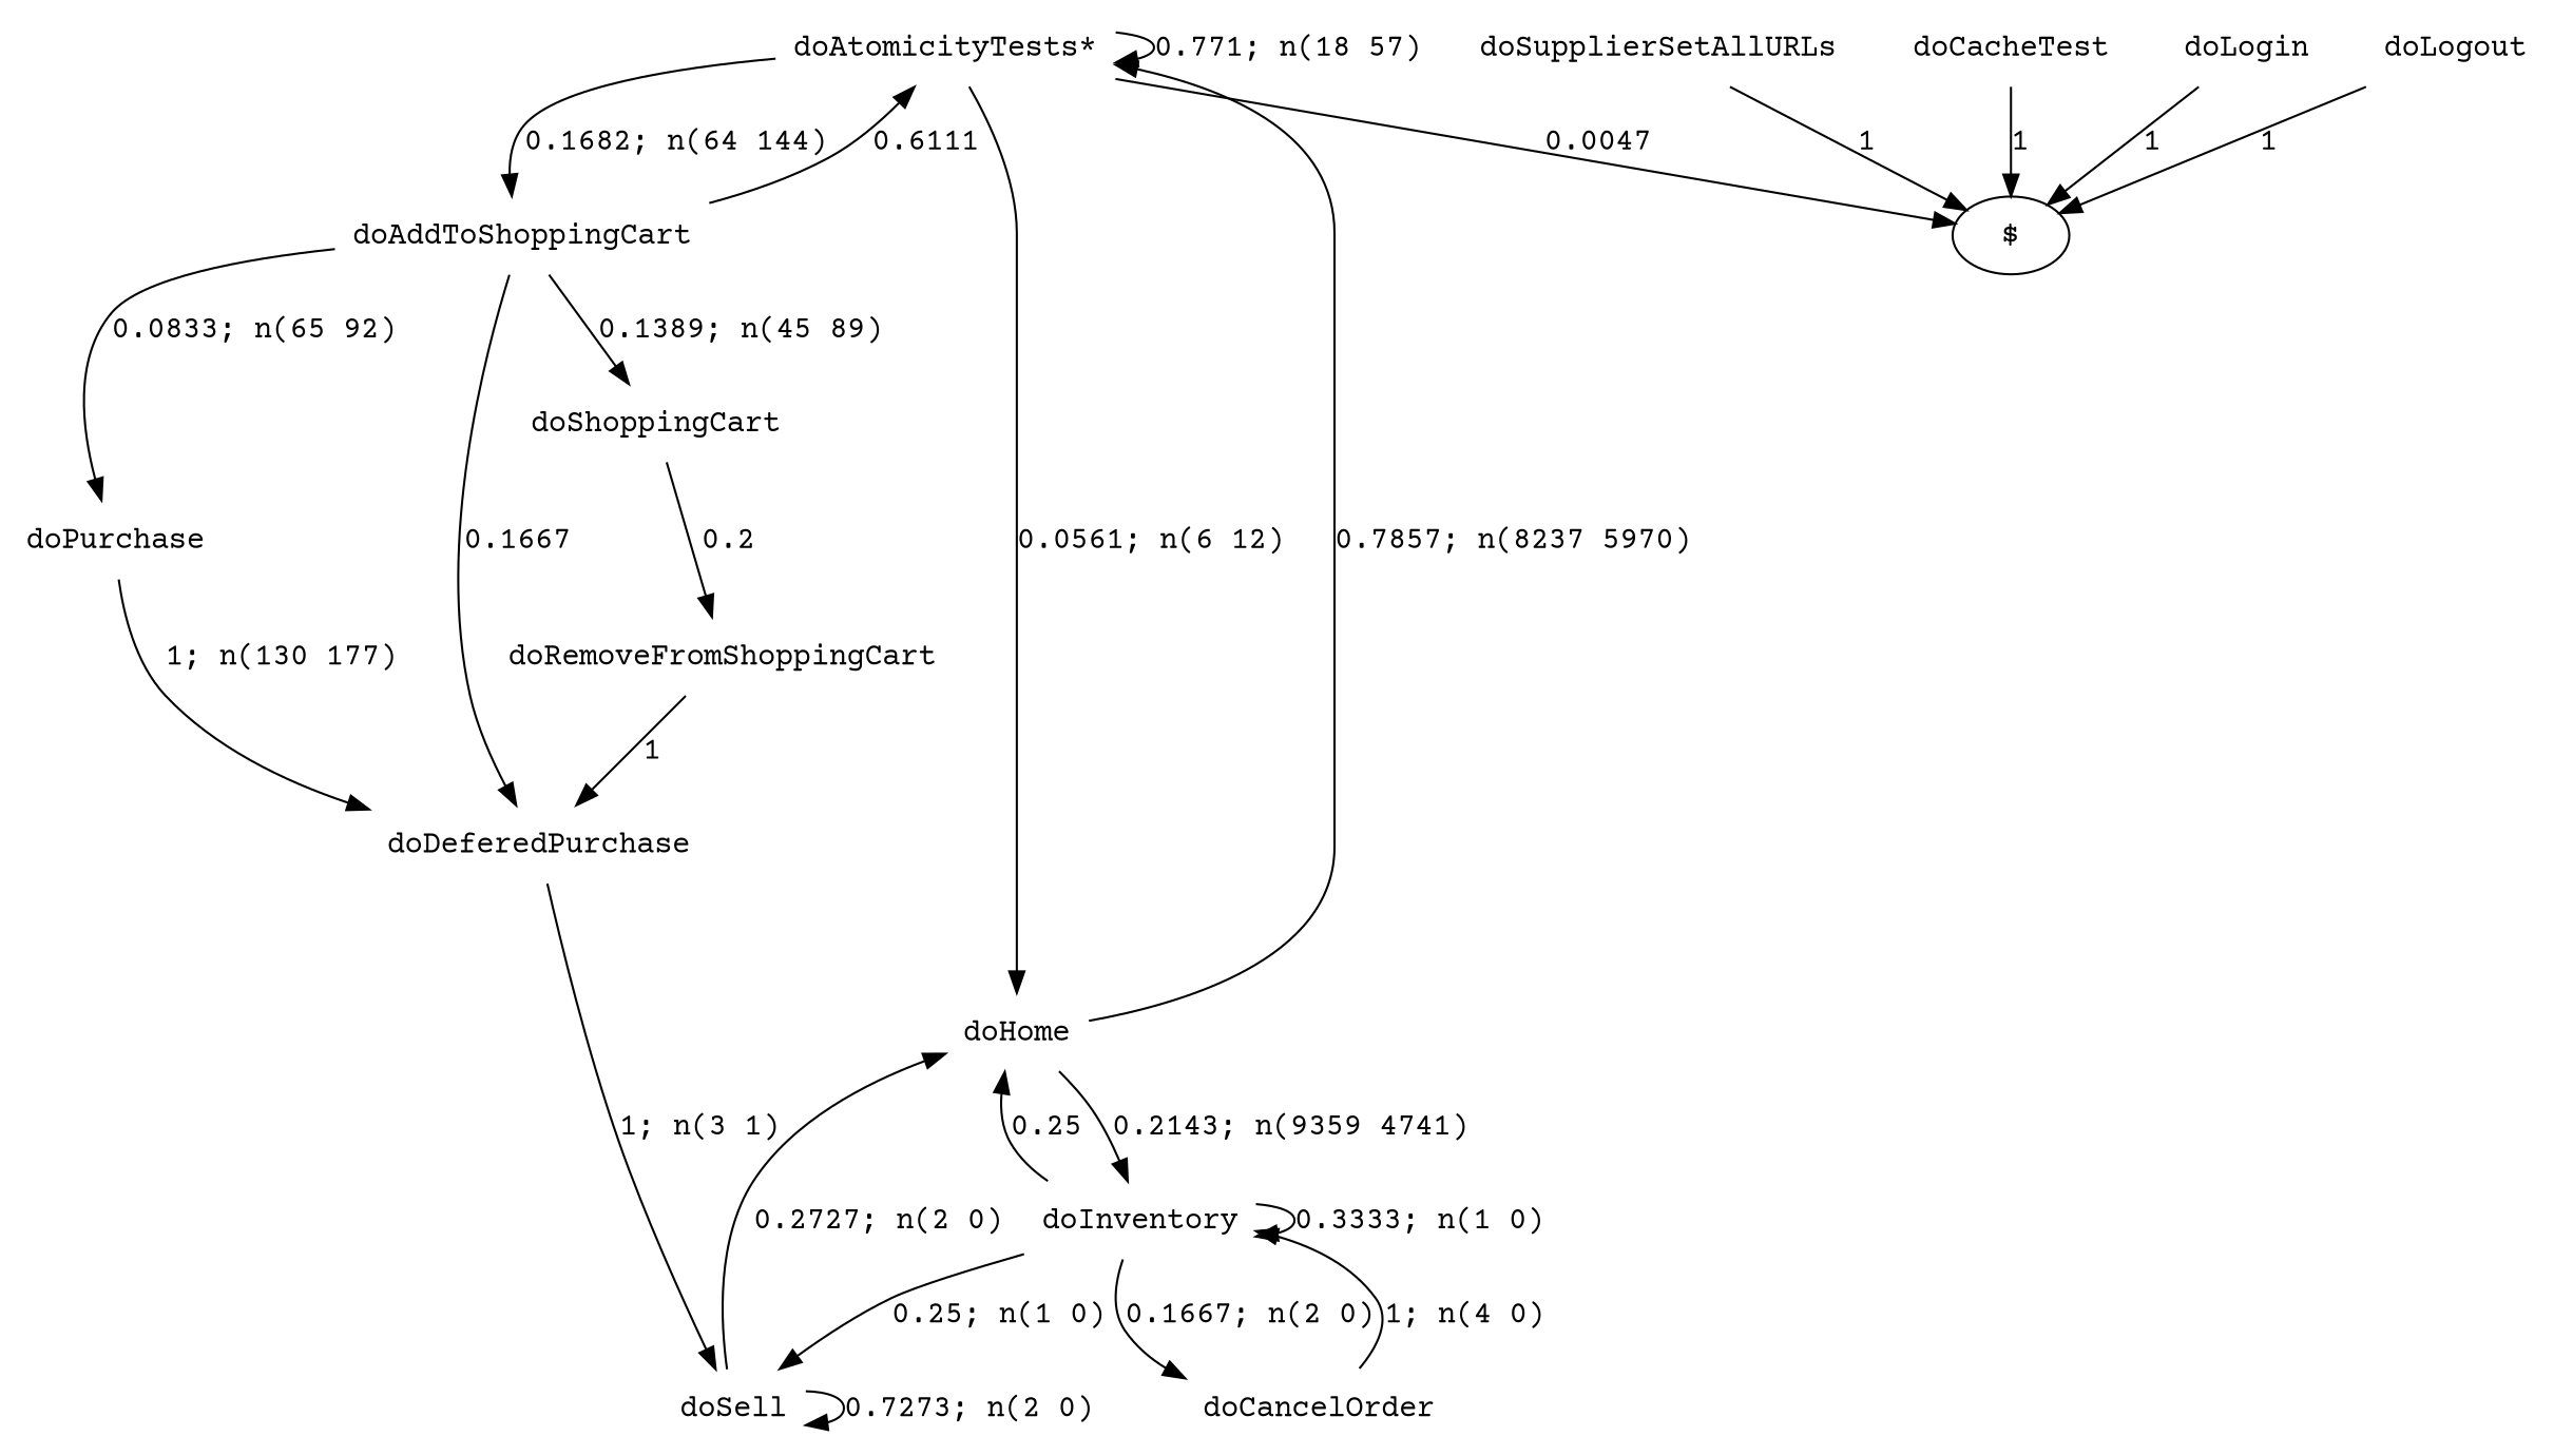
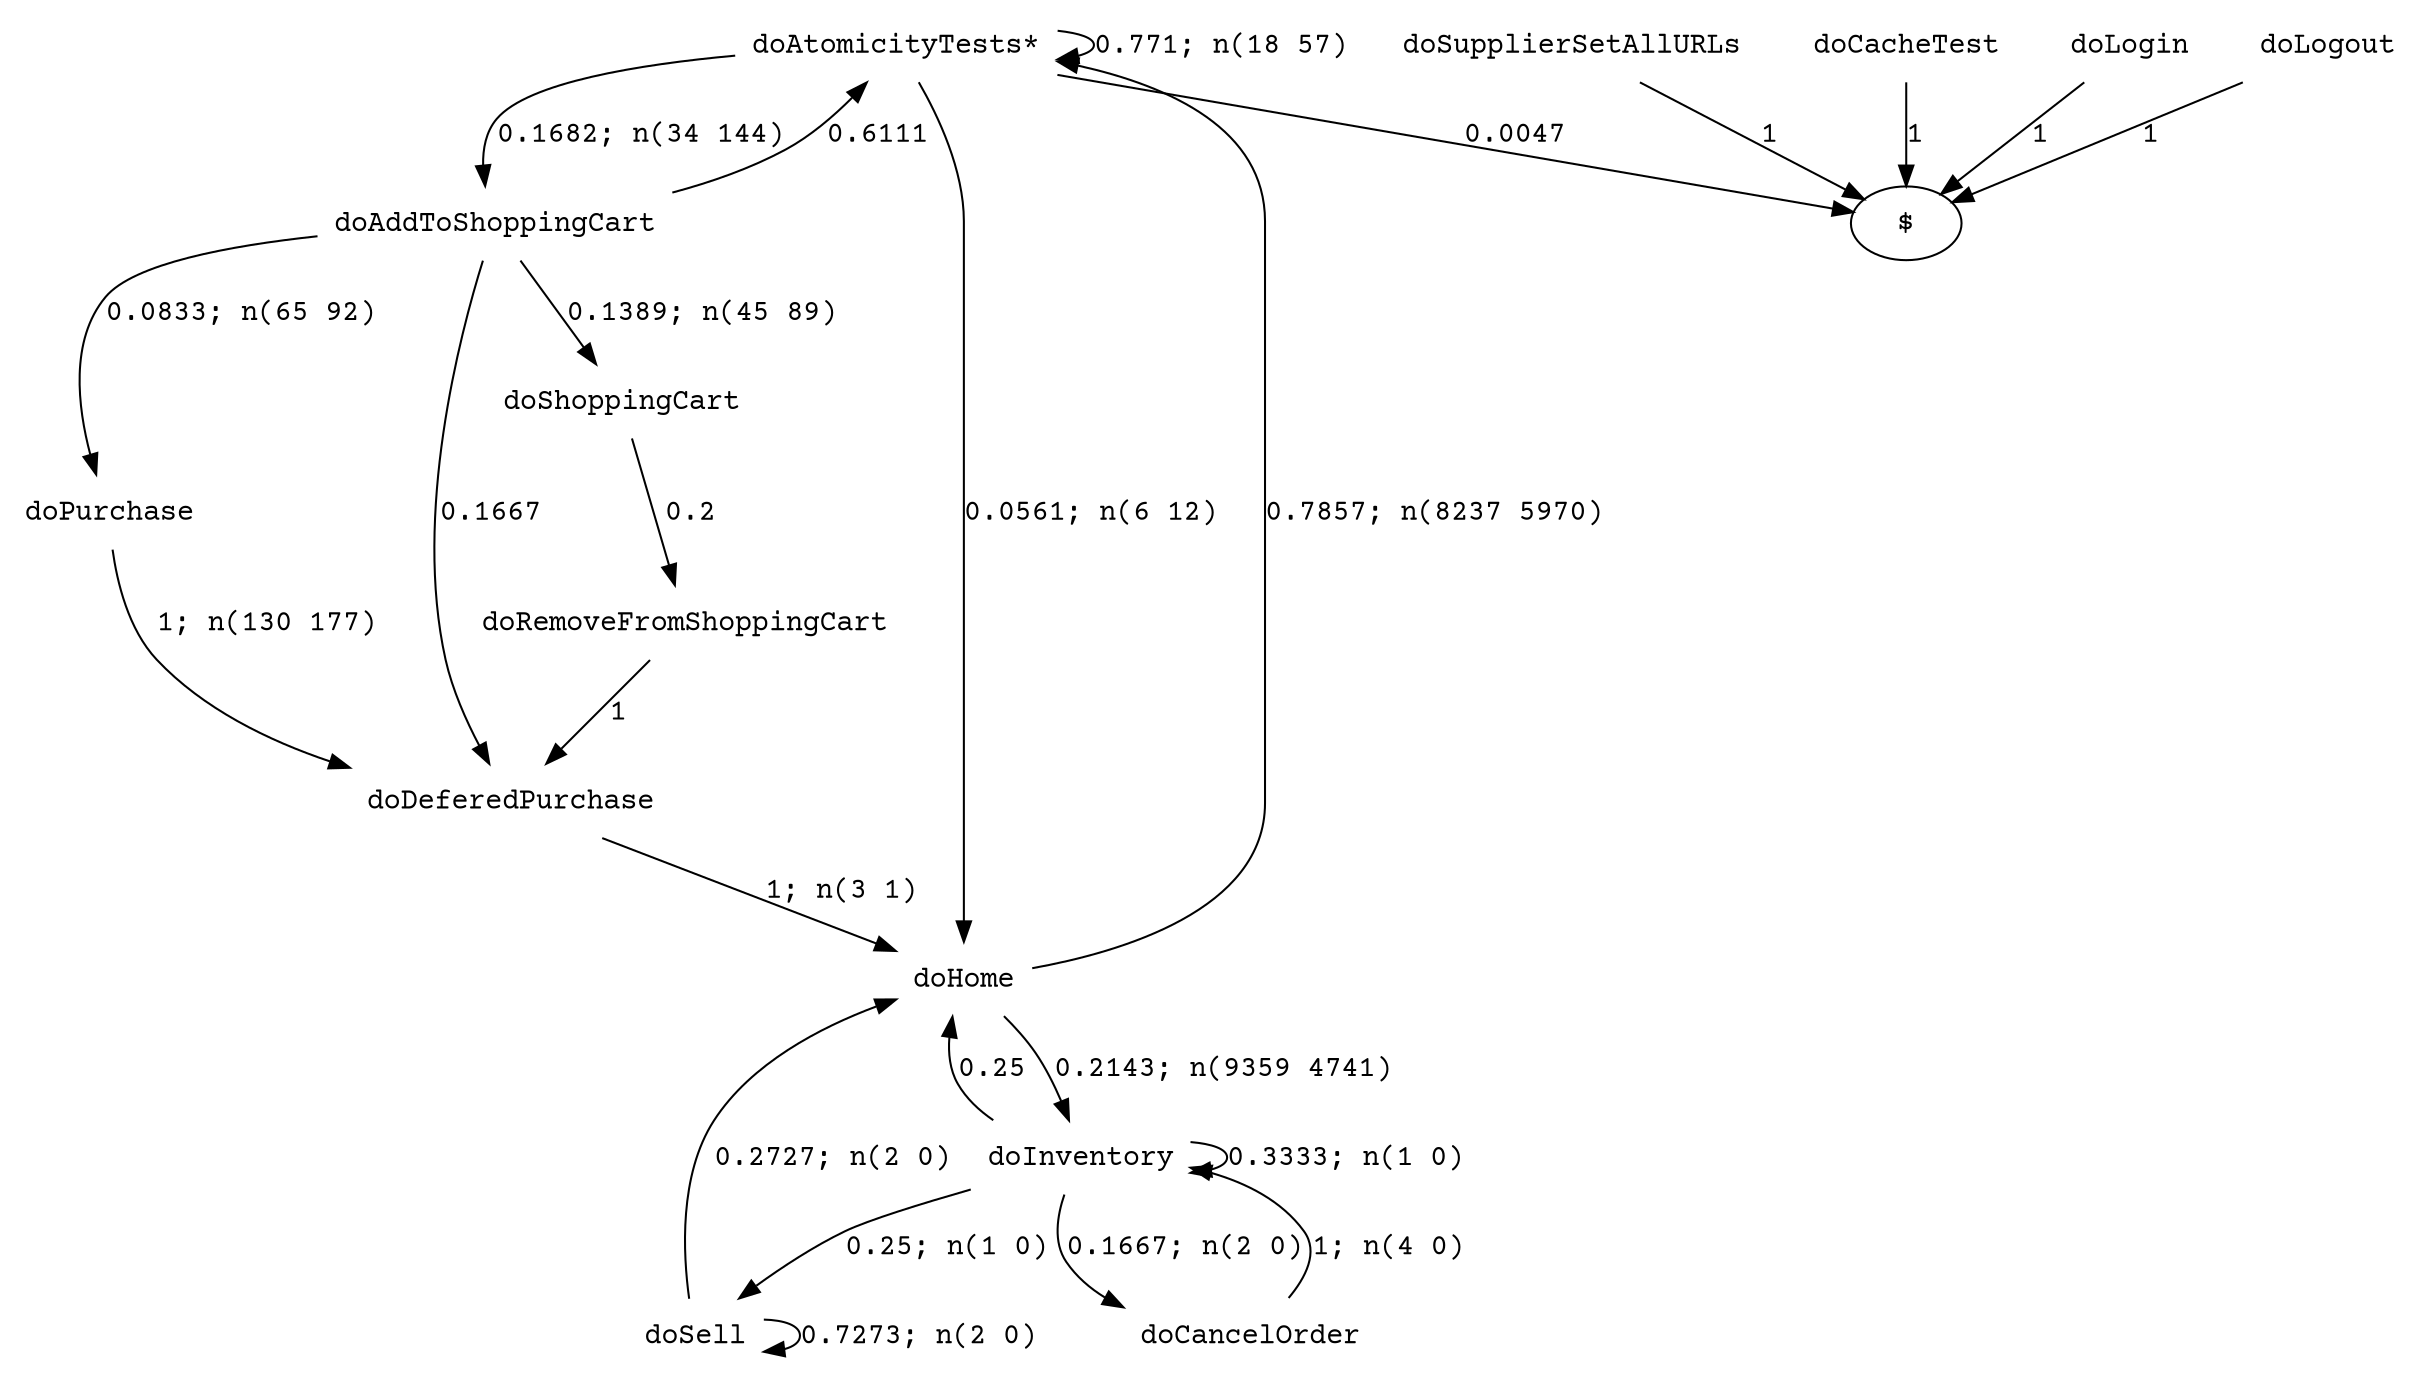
  digraph {
    fontname="Courier Prime"
    node [fontname="Courier Prime" shape=none]
    edge [fontname="Courier Prime" style=solid]
    n1 [label="doAtomicityTests*"]
    n2 [label=doAddToShoppingCart]
    n3 [label=doHome]
    "$" [shape=""]
    n5 [label=doDeferedPurchase]
    n6 [label=doShoppingCart]
    n7 [label=doPurchase]
    n8 [label=doInventory]
    n9 [label=doSupplierSetAllURLs]
    n10 [label=doCacheTest]
    n11 [label=doLogin]
    n12 [label=doRemoveFromShoppingCart]
    n13 [label=doSell]
    n14 [label=doCancelOrder]
    n15 [label=doLogout]
    n1 -> n1 [label="0.771; n(18 57)"]
-   n1 -> n2 [label="0.1682; n(64 144)"]
+   n1 -> n2 [label="0.1682; n(34 144)"]
    n1 -> n3 [label="0.0561; n(6 12)"]
    n1 -> "$" [label=0.0047]
    n2 -> n1 [label=0.6111]
    n2 -> n5 [label=0.1667]
    n2 -> n6 [label="0.1389; n(45 89)"]
    n2 -> n7 [label="0.0833; n(65 92)"]
    n3 -> n1 [label="0.7857; n(8237 5970)"]
    n3 -> n8 [label="0.2143; n(9359 4741)"]
-   n5 -> n13 [label="1; n(3 1)"]
+   n5 -> n3 [label="1; n(3 1)"]
    n6 -> n12 [label=0.2]
    n7 -> n5 [label="1; n(130 177)"]
    n8 -> n3 [label=0.25]
    n8 -> n8 [label="0.3333; n(1 0)"]
    n8 -> n13 [label="0.25; n(1 0)"]
    n8 -> n14 [label="0.1667; n(2 0)"]
    n9 -> "$" [label=1]
    n10 -> "$" [label=1]
    n11 -> "$" [label=1]
    n12 -> n5 [label=1]
    n13 -> n3 [label="0.2727; n(2 0)"]
    n13 -> n13 [label="0.7273; n(2 0)"]
    n14 -> n8 [label="1; n(4 0)"]
    n15 -> "$" [label=1]
  }
